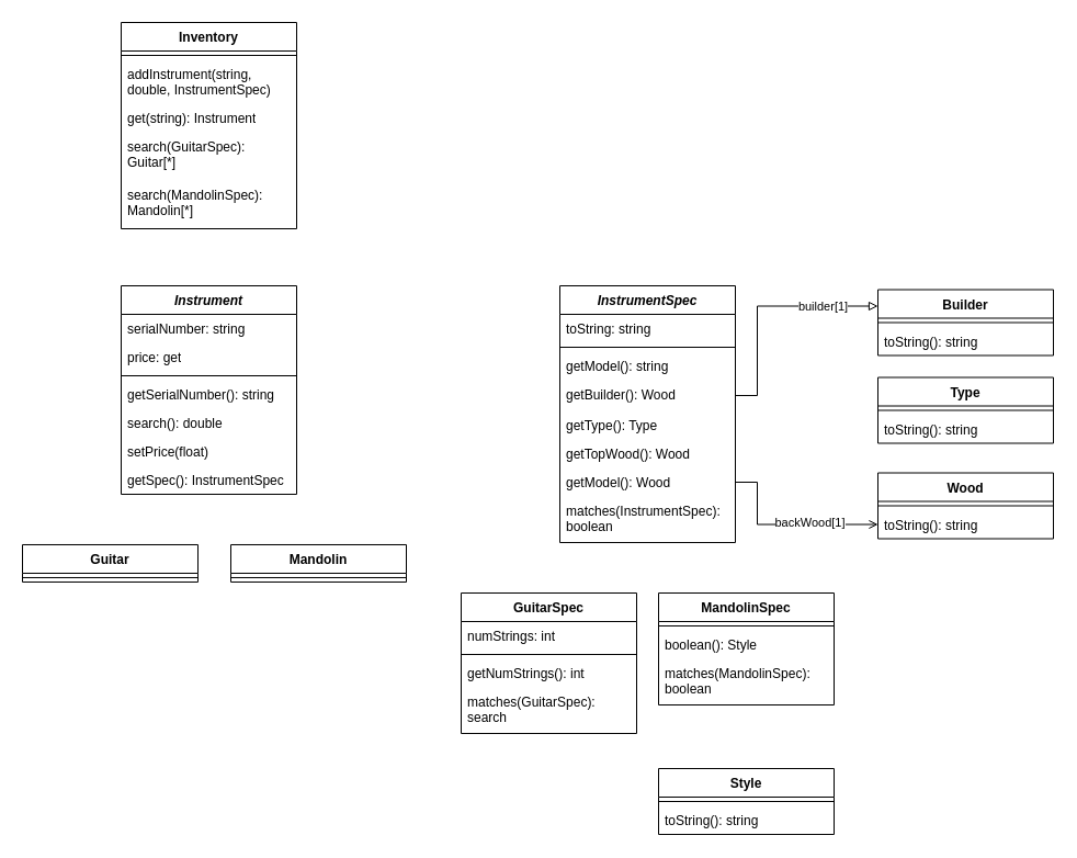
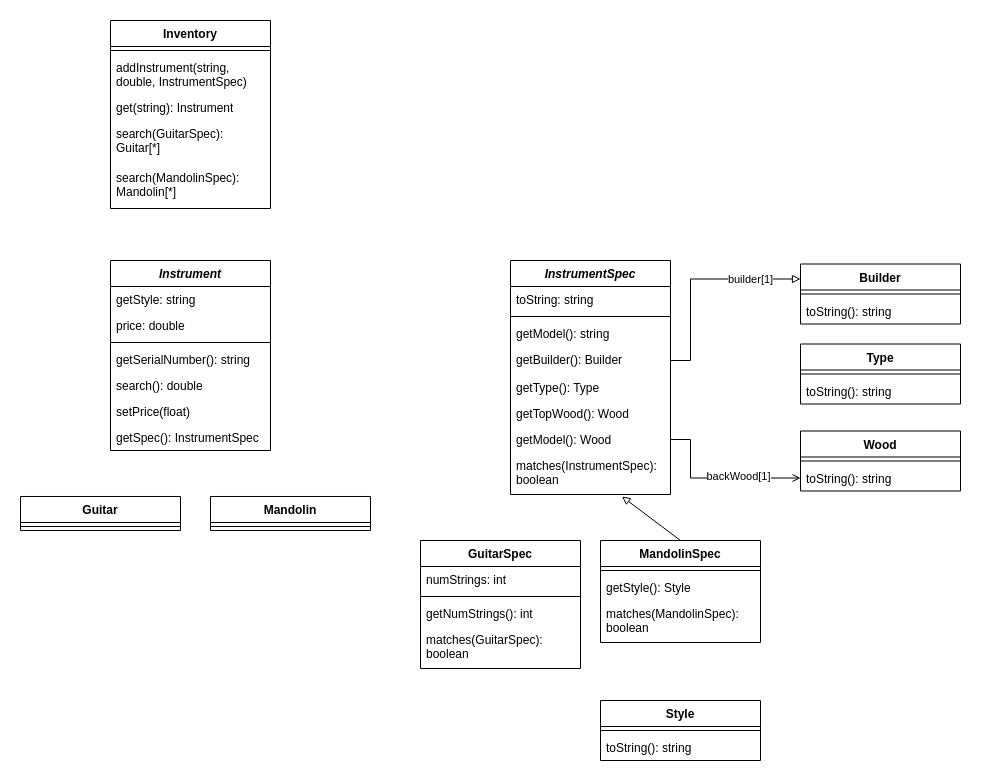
  <mxCell id="0" />
  <mxCell id="1" parent="0" />
  <mxCell id="2" value="Inventory" style="swimlane;fontStyle=1;align=center;verticalAlign=top;childLayout=stackLayout;horizontal=1;startSize=26;horizontalStack=0;resizeParent=1;resizeParentMax=0;resizeLast=0;collapsible=1;marginBottom=0;whiteSpace=wrap;html=1;" vertex="1" parent="1"><mxGeometry x="110" y="20" width="160" height="188" as="geometry" /></mxCell>
  <mxCell id="3" value="" style="line;strokeWidth=1;fillColor=none;align=left;verticalAlign=middle;spacingTop=-1;spacingLeft=3;spacingRight=3;rotatable=0;labelPosition=right;points=[];portConstraint=eastwest;strokeColor=inherit;" vertex="1" parent="2"><mxGeometry y="26" width="160" height="8" as="geometry" /></mxCell>
  <mxCell id="4" value="addInstrument(string, double, InstrumentSpec)" style="text;strokeColor=none;fillColor=none;align=left;verticalAlign=top;spacingLeft=4;spacingRight=4;overflow=hidden;rotatable=0;points=[[0,0.5],[1,0.5]];portConstraint=eastwest;whiteSpace=wrap;html=1;" vertex="1" parent="2"><mxGeometry y="34" width="160" height="40" as="geometry" /></mxCell>
  <mxCell id="5" value="get(string): Instrument" style="text;strokeColor=none;fillColor=none;align=left;verticalAlign=top;spacingLeft=4;spacingRight=4;overflow=hidden;rotatable=0;points=[[0,0.5],[1,0.5]];portConstraint=eastwest;whiteSpace=wrap;html=1;" vertex="1" parent="2"><mxGeometry y="74" width="160" height="26" as="geometry" /></mxCell>
  <mxCell id="6" value="search(GuitarSpec): Guitar[*]" style="text;strokeColor=none;fillColor=none;align=left;verticalAlign=top;spacingLeft=4;spacingRight=4;overflow=hidden;rotatable=0;points=[[0,0.5],[1,0.5]];portConstraint=eastwest;whiteSpace=wrap;html=1;" vertex="1" parent="2"><mxGeometry y="100" width="160" height="44" as="geometry" /></mxCell>
  <mxCell id="7" value="search(MandolinSpec): Mandolin[*]" style="text;strokeColor=none;fillColor=none;align=left;verticalAlign=top;spacingLeft=4;spacingRight=4;overflow=hidden;rotatable=0;points=[[0,0.5],[1,0.5]];portConstraint=eastwest;whiteSpace=wrap;html=1;" vertex="1" parent="2"><mxGeometry y="144" width="160" height="44" as="geometry" /></mxCell>
  <mxCell id="8" value="Guitar" style="swimlane;fontStyle=1;align=center;verticalAlign=top;childLayout=stackLayout;horizontal=1;startSize=26;horizontalStack=0;resizeParent=1;resizeParentMax=0;resizeLast=0;collapsible=1;marginBottom=0;whiteSpace=wrap;html=1;" vertex="1" parent="1"><mxGeometry x="20" y="495.99" width="160" height="34" as="geometry" /></mxCell>
  <mxCell id="9" value="" style="line;strokeWidth=1;fillColor=none;align=left;verticalAlign=middle;spacingTop=-1;spacingLeft=3;spacingRight=3;rotatable=0;labelPosition=right;points=[];portConstraint=eastwest;strokeColor=inherit;" vertex="1" parent="8"><mxGeometry y="26" width="160" height="8" as="geometry" /></mxCell>
  <mxCell id="10" value="GuitarSpec" style="swimlane;fontStyle=1;align=center;verticalAlign=top;childLayout=stackLayout;horizontal=1;startSize=26;horizontalStack=0;resizeParent=1;resizeParentMax=0;resizeLast=0;collapsible=1;marginBottom=0;whiteSpace=wrap;html=1;" vertex="1" parent="1"><mxGeometry x="420" y="540" width="160" height="128" as="geometry" /></mxCell>
  <mxCell id="11" value="numStrings: int" style="text;strokeColor=none;fillColor=none;align=left;verticalAlign=top;spacingLeft=4;spacingRight=4;overflow=hidden;rotatable=0;points=[[0,0.5],[1,0.5]];portConstraint=eastwest;whiteSpace=wrap;html=1;" vertex="1" parent="10"><mxGeometry y="26" width="160" height="26" as="geometry" /></mxCell>
  <mxCell id="12" value="" style="line;strokeWidth=1;fillColor=none;align=left;verticalAlign=middle;spacingTop=-1;spacingLeft=3;spacingRight=3;rotatable=0;labelPosition=right;points=[];portConstraint=eastwest;strokeColor=inherit;" vertex="1" parent="10"><mxGeometry y="52" width="160" height="8" as="geometry" /></mxCell>
  <mxCell id="13" value="getNumStrings(): int" style="text;strokeColor=none;fillColor=none;align=left;verticalAlign=top;spacingLeft=4;spacingRight=4;overflow=hidden;rotatable=0;points=[[0,0.5],[1,0.5]];portConstraint=eastwest;whiteSpace=wrap;html=1;" vertex="1" parent="10"><mxGeometry y="60" width="160" height="26" as="geometry" /></mxCell>
- <mxCell id="14" value="matches(GuitarSpec): search" style="text;strokeColor=none;fillColor=none;align=left;verticalAlign=top;spacingLeft=4;spacingRight=4;overflow=hidden;rotatable=0;points=[[0,0.5],[1,0.5]];portConstraint=eastwest;whiteSpace=wrap;html=1;" vertex="1" parent="10"><mxGeometry y="86" width="160" height="42" as="geometry" /></mxCell>
+ <mxCell id="14" value="matches(GuitarSpec): boolean" style="text;strokeColor=none;fillColor=none;align=left;verticalAlign=top;spacingLeft=4;spacingRight=4;overflow=hidden;rotatable=0;points=[[0,0.5],[1,0.5]];portConstraint=eastwest;whiteSpace=wrap;html=1;" vertex="1" parent="10"><mxGeometry y="86" width="160" height="42" as="geometry" /></mxCell>
  <mxCell id="15" value="Builder" style="swimlane;fontStyle=1;align=center;verticalAlign=top;childLayout=stackLayout;horizontal=1;startSize=26;horizontalStack=0;resizeParent=1;resizeParentMax=0;resizeLast=0;collapsible=1;marginBottom=0;whiteSpace=wrap;html=1;" vertex="1" parent="1"><mxGeometry x="800" y="263.5" width="160" height="60" as="geometry" /></mxCell>
  <mxCell id="16" value="" style="line;strokeWidth=1;fillColor=none;align=left;verticalAlign=middle;spacingTop=-1;spacingLeft=3;spacingRight=3;rotatable=0;labelPosition=right;points=[];portConstraint=eastwest;strokeColor=inherit;" vertex="1" parent="15"><mxGeometry y="26" width="160" height="8" as="geometry" /></mxCell>
  <mxCell id="17" value="toString(): string" style="text;strokeColor=none;fillColor=none;align=left;verticalAlign=top;spacingLeft=4;spacingRight=4;overflow=hidden;rotatable=0;points=[[0,0.5],[1,0.5]];portConstraint=eastwest;whiteSpace=wrap;html=1;" vertex="1" parent="15"><mxGeometry y="34" width="160" height="26" as="geometry" /></mxCell>
  <mxCell id="18" value="Type" style="swimlane;fontStyle=1;align=center;verticalAlign=top;childLayout=stackLayout;horizontal=1;startSize=26;horizontalStack=0;resizeParent=1;resizeParentMax=0;resizeLast=0;collapsible=1;marginBottom=0;whiteSpace=wrap;html=1;" vertex="1" parent="1"><mxGeometry x="800" y="343.5" width="160" height="60" as="geometry" /></mxCell>
  <mxCell id="19" value="" style="line;strokeWidth=1;fillColor=none;align=left;verticalAlign=middle;spacingTop=-1;spacingLeft=3;spacingRight=3;rotatable=0;labelPosition=right;points=[];portConstraint=eastwest;strokeColor=inherit;" vertex="1" parent="18"><mxGeometry y="26" width="160" height="8" as="geometry" /></mxCell>
  <mxCell id="20" value="toString(): string" style="text;strokeColor=none;fillColor=none;align=left;verticalAlign=top;spacingLeft=4;spacingRight=4;overflow=hidden;rotatable=0;points=[[0,0.5],[1,0.5]];portConstraint=eastwest;whiteSpace=wrap;html=1;" vertex="1" parent="18"><mxGeometry y="34" width="160" height="26" as="geometry" /></mxCell>
  <mxCell id="21" value="Wood" style="swimlane;fontStyle=1;align=center;verticalAlign=top;childLayout=stackLayout;horizontal=1;startSize=26;horizontalStack=0;resizeParent=1;resizeParentMax=0;resizeLast=0;collapsible=1;marginBottom=0;whiteSpace=wrap;html=1;" vertex="1" parent="1"><mxGeometry x="800" y="430.5" width="160" height="60" as="geometry" /></mxCell>
  <mxCell id="22" value="" style="line;strokeWidth=1;fillColor=none;align=left;verticalAlign=middle;spacingTop=-1;spacingLeft=3;spacingRight=3;rotatable=0;labelPosition=right;points=[];portConstraint=eastwest;strokeColor=inherit;" vertex="1" parent="21"><mxGeometry y="26" width="160" height="8" as="geometry" /></mxCell>
  <mxCell id="23" value="toString(): string" style="text;strokeColor=none;fillColor=none;align=left;verticalAlign=top;spacingLeft=4;spacingRight=4;overflow=hidden;rotatable=0;points=[[0,0.5],[1,0.5]];portConstraint=eastwest;whiteSpace=wrap;html=1;" vertex="1" parent="21"><mxGeometry y="34" width="160" height="26" as="geometry" /></mxCell>
  <mxCell id="24" value="&lt;i&gt;Instrument&lt;/i&gt;" style="swimlane;fontStyle=1;align=center;verticalAlign=top;childLayout=stackLayout;horizontal=1;startSize=26;horizontalStack=0;resizeParent=1;resizeParentMax=0;resizeLast=0;collapsible=1;marginBottom=0;whiteSpace=wrap;html=1;" vertex="1" parent="1"><mxGeometry x="110" y="260" width="160" height="190" as="geometry" /></mxCell>
- <mxCell id="25" value="serialNumber: string" style="text;strokeColor=none;fillColor=none;align=left;verticalAlign=top;spacingLeft=4;spacingRight=4;overflow=hidden;rotatable=0;points=[[0,0.5],[1,0.5]];portConstraint=eastwest;whiteSpace=wrap;html=1;" vertex="1" parent="24"><mxGeometry y="26" width="160" height="26" as="geometry" /></mxCell>
- <mxCell id="26" value="price: get" style="text;strokeColor=none;fillColor=none;align=left;verticalAlign=top;spacingLeft=4;spacingRight=4;overflow=hidden;rotatable=0;points=[[0,0.5],[1,0.5]];portConstraint=eastwest;whiteSpace=wrap;html=1;" vertex="1" parent="24"><mxGeometry y="52" width="160" height="26" as="geometry" /></mxCell>
+ <mxCell id="25" value="getStyle: string" style="text;strokeColor=none;fillColor=none;align=left;verticalAlign=top;spacingLeft=4;spacingRight=4;overflow=hidden;rotatable=0;points=[[0,0.5],[1,0.5]];portConstraint=eastwest;whiteSpace=wrap;html=1;" vertex="1" parent="24"><mxGeometry y="26" width="160" height="26" as="geometry" /></mxCell>
+ <mxCell id="26" value="price: double" style="text;strokeColor=none;fillColor=none;align=left;verticalAlign=top;spacingLeft=4;spacingRight=4;overflow=hidden;rotatable=0;points=[[0,0.5],[1,0.5]];portConstraint=eastwest;whiteSpace=wrap;html=1;" vertex="1" parent="24"><mxGeometry y="52" width="160" height="26" as="geometry" /></mxCell>
  <mxCell id="27" value="" style="line;strokeWidth=1;fillColor=none;align=left;verticalAlign=middle;spacingTop=-1;spacingLeft=3;spacingRight=3;rotatable=0;labelPosition=right;points=[];portConstraint=eastwest;strokeColor=inherit;" vertex="1" parent="24"><mxGeometry y="78" width="160" height="8" as="geometry" /></mxCell>
  <mxCell id="28" value="getSerialNumber(): string" style="text;strokeColor=none;fillColor=none;align=left;verticalAlign=top;spacingLeft=4;spacingRight=4;overflow=hidden;rotatable=0;points=[[0,0.5],[1,0.5]];portConstraint=eastwest;whiteSpace=wrap;html=1;" vertex="1" parent="24"><mxGeometry y="86" width="160" height="26" as="geometry" /></mxCell>
  <mxCell id="29" value="search(): double" style="text;strokeColor=none;fillColor=none;align=left;verticalAlign=top;spacingLeft=4;spacingRight=4;overflow=hidden;rotatable=0;points=[[0,0.5],[1,0.5]];portConstraint=eastwest;whiteSpace=wrap;html=1;" vertex="1" parent="24"><mxGeometry y="112" width="160" height="26" as="geometry" /></mxCell>
  <mxCell id="30" value="setPrice(float)" style="text;strokeColor=none;fillColor=none;align=left;verticalAlign=top;spacingLeft=4;spacingRight=4;overflow=hidden;rotatable=0;points=[[0,0.5],[1,0.5]];portConstraint=eastwest;whiteSpace=wrap;html=1;" vertex="1" parent="24"><mxGeometry y="138" width="160" height="26" as="geometry" /></mxCell>
  <mxCell id="31" value="getSpec(): InstrumentSpec" style="text;strokeColor=none;fillColor=none;align=left;verticalAlign=top;spacingLeft=4;spacingRight=4;overflow=hidden;rotatable=0;points=[[0,0.5],[1,0.5]];portConstraint=eastwest;whiteSpace=wrap;html=1;" vertex="1" parent="24"><mxGeometry y="164" width="160" height="26" as="geometry" /></mxCell>
  <mxCell id="32" value="Mandolin" style="swimlane;fontStyle=1;align=center;verticalAlign=top;childLayout=stackLayout;horizontal=1;startSize=26;horizontalStack=0;resizeParent=1;resizeParentMax=0;resizeLast=0;collapsible=1;marginBottom=0;whiteSpace=wrap;html=1;" vertex="1" parent="1"><mxGeometry x="210" y="495.99" width="160" height="34" as="geometry" /></mxCell>
  <mxCell id="33" value="" style="line;strokeWidth=1;fillColor=none;align=left;verticalAlign=middle;spacingTop=-1;spacingLeft=3;spacingRight=3;rotatable=0;labelPosition=right;points=[];portConstraint=eastwest;strokeColor=inherit;" vertex="1" parent="32"><mxGeometry y="26" width="160" height="8" as="geometry" /></mxCell>
  <mxCell id="34" value="MandolinSpec" style="swimlane;fontStyle=1;align=center;verticalAlign=top;childLayout=stackLayout;horizontal=1;startSize=26;horizontalStack=0;resizeParent=1;resizeParentMax=0;resizeLast=0;collapsible=1;marginBottom=0;whiteSpace=wrap;html=1;" vertex="1" parent="1"><mxGeometry x="600" y="540" width="160" height="102" as="geometry" /></mxCell>
  <mxCell id="35" value="" style="line;strokeWidth=1;fillColor=none;align=left;verticalAlign=middle;spacingTop=-1;spacingLeft=3;spacingRight=3;rotatable=0;labelPosition=right;points=[];portConstraint=eastwest;strokeColor=inherit;" vertex="1" parent="34"><mxGeometry y="26" width="160" height="8" as="geometry" /></mxCell>
- <mxCell id="36" value="boolean(): Style" style="text;strokeColor=none;fillColor=none;align=left;verticalAlign=top;spacingLeft=4;spacingRight=4;overflow=hidden;rotatable=0;points=[[0,0.5],[1,0.5]];portConstraint=eastwest;whiteSpace=wrap;html=1;" vertex="1" parent="34"><mxGeometry y="34" width="160" height="26" as="geometry" /></mxCell>
+ <mxCell id="36" value="getStyle(): Style" style="text;strokeColor=none;fillColor=none;align=left;verticalAlign=top;spacingLeft=4;spacingRight=4;overflow=hidden;rotatable=0;points=[[0,0.5],[1,0.5]];portConstraint=eastwest;whiteSpace=wrap;html=1;" vertex="1" parent="34"><mxGeometry y="34" width="160" height="26" as="geometry" /></mxCell>
  <mxCell id="37" value="matches(MandolinSpec): boolean" style="text;strokeColor=none;fillColor=none;align=left;verticalAlign=top;spacingLeft=4;spacingRight=4;overflow=hidden;rotatable=0;points=[[0,0.5],[1,0.5]];portConstraint=eastwest;whiteSpace=wrap;html=1;" vertex="1" parent="34"><mxGeometry y="60" width="160" height="42" as="geometry" /></mxCell>
  <mxCell id="38" value="Style" style="swimlane;fontStyle=1;align=center;verticalAlign=top;childLayout=stackLayout;horizontal=1;startSize=26;horizontalStack=0;resizeParent=1;resizeParentMax=0;resizeLast=0;collapsible=1;marginBottom=0;whiteSpace=wrap;html=1;" vertex="1" parent="1"><mxGeometry x="600" y="700" width="160" height="60" as="geometry" /></mxCell>
  <mxCell id="39" value="" style="line;strokeWidth=1;fillColor=none;align=left;verticalAlign=middle;spacingTop=-1;spacingLeft=3;spacingRight=3;rotatable=0;labelPosition=right;points=[];portConstraint=eastwest;strokeColor=inherit;" vertex="1" parent="38"><mxGeometry y="26" width="160" height="8" as="geometry" /></mxCell>
  <mxCell id="40" value="toString(): string" style="text;strokeColor=none;fillColor=none;align=left;verticalAlign=top;spacingLeft=4;spacingRight=4;overflow=hidden;rotatable=0;points=[[0,0.5],[1,0.5]];portConstraint=eastwest;whiteSpace=wrap;html=1;" vertex="1" parent="38"><mxGeometry y="34" width="160" height="26" as="geometry" /></mxCell>
  <mxCell id="41" value="&lt;i&gt;InstrumentSpec&lt;/i&gt;" style="swimlane;fontStyle=1;align=center;verticalAlign=top;childLayout=stackLayout;horizontal=1;startSize=26;horizontalStack=0;resizeParent=1;resizeParentMax=0;resizeLast=0;collapsible=1;marginBottom=0;whiteSpace=wrap;html=1;" vertex="1" parent="1"><mxGeometry x="510" y="260" width="160" height="234" as="geometry" /></mxCell>
  <mxCell id="42" value="toString: string" style="text;strokeColor=none;fillColor=none;align=left;verticalAlign=top;spacingLeft=4;spacingRight=4;overflow=hidden;rotatable=0;points=[[0,0.5],[1,0.5]];portConstraint=eastwest;whiteSpace=wrap;html=1;" vertex="1" parent="41"><mxGeometry y="26" width="160" height="26" as="geometry" /></mxCell>
  <mxCell id="43" value="" style="line;strokeWidth=1;fillColor=none;align=left;verticalAlign=middle;spacingTop=-1;spacingLeft=3;spacingRight=3;rotatable=0;labelPosition=right;points=[];portConstraint=eastwest;strokeColor=inherit;" vertex="1" parent="41"><mxGeometry y="52" width="160" height="8" as="geometry" /></mxCell>
  <mxCell id="44" value="getModel(): string" style="text;strokeColor=none;fillColor=none;align=left;verticalAlign=top;spacingLeft=4;spacingRight=4;overflow=hidden;rotatable=0;points=[[0,0.5],[1,0.5]];portConstraint=eastwest;whiteSpace=wrap;html=1;" vertex="1" parent="41"><mxGeometry y="60" width="160" height="26" as="geometry" /></mxCell>
- <mxCell id="45" value="getBuilder(): Wood" style="text;strokeColor=none;fillColor=none;align=left;verticalAlign=top;spacingLeft=4;spacingRight=4;overflow=hidden;rotatable=0;points=[[0,0.5],[1,0.5]];portConstraint=eastwest;whiteSpace=wrap;html=1;" vertex="1" parent="41"><mxGeometry y="86" width="160" height="28" as="geometry" /></mxCell>
+ <mxCell id="45" value="getBuilder(): Builder" style="text;strokeColor=none;fillColor=none;align=left;verticalAlign=top;spacingLeft=4;spacingRight=4;overflow=hidden;rotatable=0;points=[[0,0.5],[1,0.5]];portConstraint=eastwest;whiteSpace=wrap;html=1;" vertex="1" parent="41"><mxGeometry y="86" width="160" height="28" as="geometry" /></mxCell>
  <mxCell id="46" value="getType(): Type" style="text;strokeColor=none;fillColor=none;align=left;verticalAlign=top;spacingLeft=4;spacingRight=4;overflow=hidden;rotatable=0;points=[[0,0.5],[1,0.5]];portConstraint=eastwest;whiteSpace=wrap;html=1;" vertex="1" parent="41"><mxGeometry y="114" width="160" height="26" as="geometry" /></mxCell>
  <mxCell id="47" value="getTopWood(): Wood" style="text;strokeColor=none;fillColor=none;align=left;verticalAlign=top;spacingLeft=4;spacingRight=4;overflow=hidden;rotatable=0;points=[[0,0.5],[1,0.5]];portConstraint=eastwest;whiteSpace=wrap;html=1;" vertex="1" parent="41"><mxGeometry y="140" width="160" height="26" as="geometry" /></mxCell>
  <mxCell id="48" value="getModel(): Wood" style="text;strokeColor=none;fillColor=none;align=left;verticalAlign=top;spacingLeft=4;spacingRight=4;overflow=hidden;rotatable=0;points=[[0,0.5],[1,0.5]];portConstraint=eastwest;whiteSpace=wrap;html=1;" vertex="1" parent="41"><mxGeometry y="166" width="160" height="26" as="geometry" /></mxCell>
  <mxCell id="49" value="matches(InstrumentSpec): boolean" style="text;strokeColor=none;fillColor=none;align=left;verticalAlign=top;spacingLeft=4;spacingRight=4;overflow=hidden;rotatable=0;points=[[0,0.5],[1,0.5]];portConstraint=eastwest;whiteSpace=wrap;html=1;" vertex="1" parent="41"><mxGeometry y="192" width="160" height="42" as="geometry" /></mxCell>
  <mxCell id="50" value="" style="endArrow=block;html=1;rounded=0;exitX=1;exitY=0.5;exitDx=0;exitDy=0;entryX=0;entryY=0.25;entryDx=0;entryDy=0;edgeStyle=orthogonalEdgeStyle;endFill=0;" edge="1" parent="1" source="45" target="15"><mxGeometry width="50" height="50" relative="1" as="geometry"><mxPoint x="690" y="373.5" as="sourcePoint" /><mxPoint x="740" y="323.5" as="targetPoint" /><Array as="points"><mxPoint x="690" y="360" /><mxPoint x="690" y="279" /></Array></mxGeometry></mxCell>
  <mxCell id="51" value="builder[1]" style="edgeLabel;html=1;align=center;verticalAlign=middle;resizable=0;points=[];" vertex="1" connectable="0" parent="50"><mxGeometry x="0.518" relative="1" as="geometry"><mxPoint as="offset" /></mxGeometry></mxCell>
  <mxCell id="52" value="" style="endArrow=open;html=1;rounded=0;exitX=1;exitY=0.5;exitDx=0;exitDy=0;entryX=0;entryY=0.5;entryDx=0;entryDy=0;edgeStyle=orthogonalEdgeStyle;endFill=0;" edge="1" parent="1" source="48" target="23"><mxGeometry width="50" height="50" relative="1" as="geometry"><mxPoint x="710" y="510" as="sourcePoint" /><mxPoint x="760" y="460" as="targetPoint" /><Array as="points"><mxPoint x="690" y="439" /><mxPoint x="690" y="478" /></Array></mxGeometry></mxCell>
  <mxCell id="53" value="backWood[1]" style="edgeLabel;html=1;align=center;verticalAlign=middle;resizable=0;points=[];" vertex="1" connectable="0" parent="52"><mxGeometry x="0.254" y="1" relative="1" as="geometry"><mxPoint y="-1" as="offset" /></mxGeometry></mxCell>
+ <mxCell id="54" value="" style="endArrow=block;html=1;rounded=0;exitX=0.5;exitY=0;exitDx=0;exitDy=0;entryX=0.697;entryY=1.048;entryDx=0;entryDy=0;entryPerimeter=0;endFill=0;" edge="1" parent="1" source="34" target="49"><mxGeometry width="50" height="50" relative="1" as="geometry"><mxPoint x="760" y="560" as="sourcePoint" /><mxPoint x="810" y="510" as="targetPoint" /></mxGeometry></mxCell>
